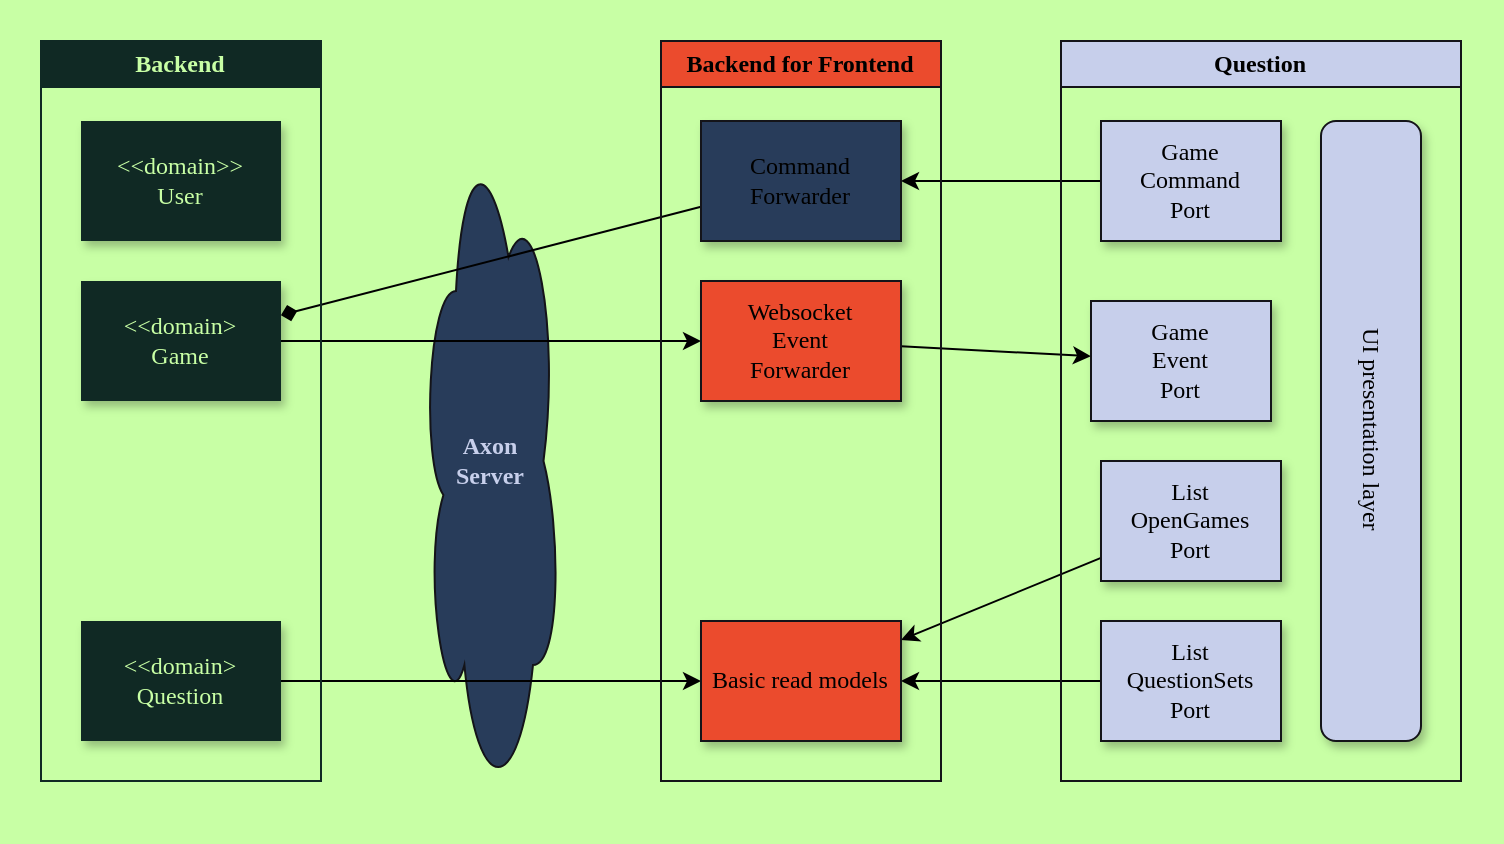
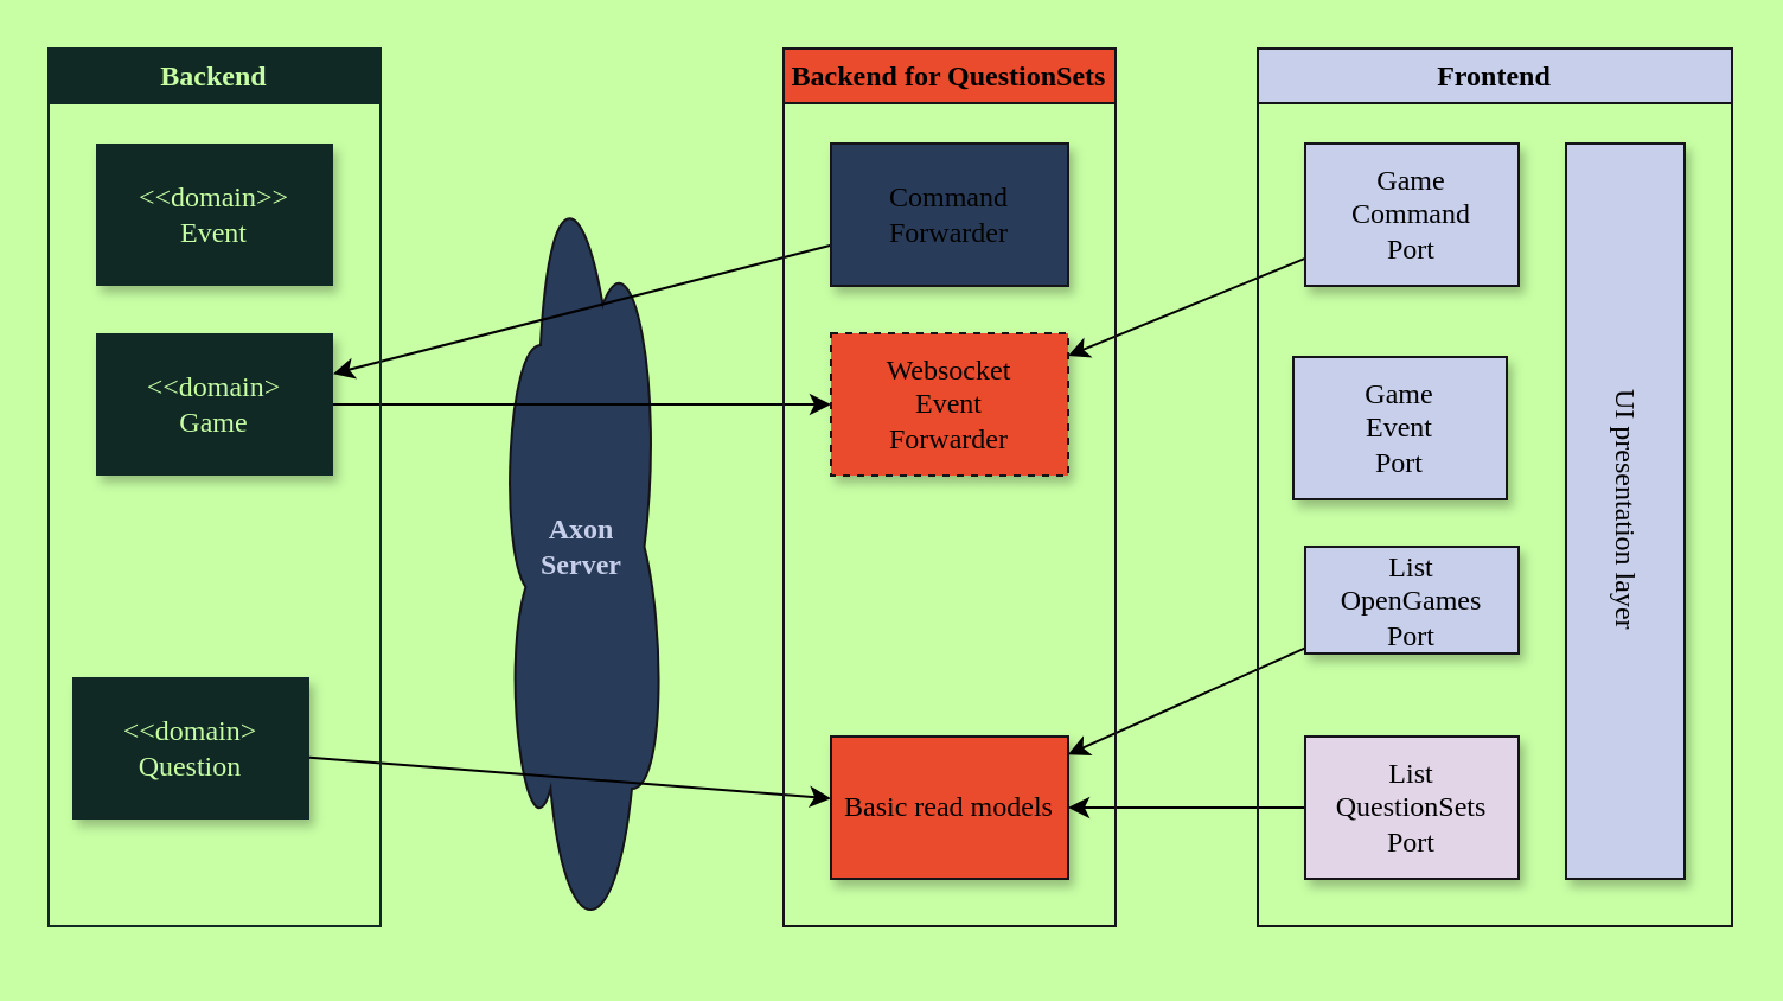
  <mxCell id="0" />
  <mxCell id="1" parent="0" />
  <mxCell id="2" value="Axon&lt;div&gt;Server&lt;/div&gt;" style="ellipse;shape=cloud;whiteSpace=wrap;html=1;rounded=1;hachureGap=4;fontFamily=ES Klarheit Kurrent RD;swimlaneLine=1;fillColor=#283C5A;strokeColor=#141419;fontColor=#C7CFEB;fontStyle=1" parent="1" vertex="1"><mxGeometry x="210" y="60" width="70" height="340" as="geometry" /></mxCell>
- <mxCell id="3" value="" style="endArrow=diamond;html=1;rounded=1;hachureGap=4;fontFamily=Architects Daughter;fontSource=https%3A%2F%2Ffonts.googleapis.com%2Fcss%3Ffamily%3DArchitects%2BDaughter;swimlaneLine=1;" parent="1" source="15" edge="1" target="12"><mxGeometry width="50" height="50" relative="1" as="geometry"><mxPoint x="-180" y="470" as="sourcePoint" /><mxPoint x="195" y="550" as="targetPoint" /></mxGeometry></mxCell>
+ <mxCell id="3" value="" style="endArrow=classic;html=1;rounded=1;hachureGap=4;fontFamily=Architects Daughter;fontSource=https%3A%2F%2Ffonts.googleapis.com%2Fcss%3Ffamily%3DArchitects%2BDaughter;swimlaneLine=1;" parent="1" source="15" edge="1" target="12"><mxGeometry width="50" height="50" relative="1" as="geometry"><mxPoint x="-180" y="470" as="sourcePoint" /><mxPoint x="195" y="550" as="targetPoint" /></mxGeometry></mxCell>
  <mxCell id="4" value="" style="endArrow=classic;html=1;rounded=1;hachureGap=4;fontFamily=Architects Daughter;fontSource=https%3A%2F%2Ffonts.googleapis.com%2Fcss%3Ffamily%3DArchitects%2BDaughter;swimlaneLine=1;" parent="1" target="16" edge="1" source="12"><mxGeometry width="50" height="50" relative="1" as="geometry"><mxPoint x="325" y="550" as="sourcePoint" /><mxPoint x="205" y="560" as="targetPoint" /></mxGeometry></mxCell>
  <mxCell id="5" value="" style="endArrow=classic;html=1;rounded=1;hachureGap=4;fontFamily=Architects Daughter;fontSource=https%3A%2F%2Ffonts.googleapis.com%2Fcss%3Ffamily%3DArchitects%2BDaughter;swimlaneLine=1;" parent="1" target="17" edge="1" source="13"><mxGeometry width="50" height="50" relative="1" as="geometry"><mxPoint x="460" y="550" as="sourcePoint" /><mxPoint x="460" y="425" as="targetPoint" /></mxGeometry></mxCell>
- <mxCell id="6" value="" style="endArrow=classic;html=1;rounded=1;hachureGap=4;fontFamily=Architects Daughter;fontSource=https%3A%2F%2Ffonts.googleapis.com%2Fcss%3Ffamily%3DArchitects%2BDaughter;swimlaneLine=1;" parent="1" source="19" target="15" edge="1"><mxGeometry width="50" height="50" relative="1" as="geometry"><mxPoint x="220" y="300" as="sourcePoint" /><mxPoint x="175" y="340" as="targetPoint" /></mxGeometry></mxCell>
+ <mxCell id="6" value="" style="endArrow=classic;html=1;rounded=1;hachureGap=4;fontFamily=Architects Daughter;fontSource=https%3A%2F%2Ffonts.googleapis.com%2Fcss%3Ffamily%3DArchitects%2BDaughter;swimlaneLine=1;" parent="1" source="19" target="16" edge="1"><mxGeometry width="50" height="50" relative="1" as="geometry"><mxPoint x="220" y="300" as="sourcePoint" /><mxPoint x="175" y="340" as="targetPoint" /></mxGeometry></mxCell>
  <mxCell id="7" value="" style="endArrow=classic;html=1;rounded=1;hachureGap=4;fontFamily=Architects Daughter;fontSource=https%3A%2F%2Ffonts.googleapis.com%2Fcss%3Ffamily%3DArchitects%2BDaughter;swimlaneLine=1;" parent="1" source="22" target="17" edge="1"><mxGeometry width="50" height="50" relative="1" as="geometry"><mxPoint x="590" y="210" as="sourcePoint" /><mxPoint x="590" y="330" as="targetPoint" /></mxGeometry></mxCell>
  <mxCell id="8" value="" style="endArrow=classic;html=1;rounded=1;hachureGap=4;fontFamily=Architects Daughter;fontSource=https%3A%2F%2Ffonts.googleapis.com%2Fcss%3Ffamily%3DArchitects%2BDaughter;swimlaneLine=1;" parent="1" source="21" target="17" edge="1"><mxGeometry width="50" height="50" relative="1" as="geometry"><mxPoint x="195" y="240" as="sourcePoint" /><mxPoint x="195" y="360" as="targetPoint" /></mxGeometry></mxCell>
- <mxCell id="9" value="" style="endArrow=classic;html=1;rounded=1;hachureGap=4;fontFamily=Architects Daughter;fontSource=https%3A%2F%2Ffonts.googleapis.com%2Fcss%3Ffamily%3DArchitects%2BDaughter;swimlaneLine=1;" parent="1" source="16" target="20" edge="1"><mxGeometry width="50" height="50" relative="1" as="geometry"><mxPoint x="335" y="560" as="sourcePoint" /><mxPoint x="335" y="435" as="targetPoint" /></mxGeometry></mxCell>
  <mxCell id="10" value="Backend" style="swimlane;whiteSpace=wrap;html=1;fillColor=#102924;strokeColor=#102924;fontColor=#C8FFA5;fontFamily=ES Klarheit Kurrent RD;shadow=0;" vertex="1" parent="1"><mxGeometry x="20" y="20" width="140" height="370" as="geometry" /></mxCell>
- <mxCell id="11" value="&lt;div&gt;&amp;lt;&amp;lt;domain&amp;gt;&amp;gt;&lt;/div&gt;User" style="rounded=0;whiteSpace=wrap;html=1;hachureGap=4;fontFamily=ES Klarheit Kurrent RD;fillColor=#102924;strokeColor=none;strokeWidth=2;glass=0;shadow=1;swimlaneLine=1;fontColor=#C8FFA5;" parent="10" vertex="1"><mxGeometry x="20" y="40" width="100" height="60" as="geometry" /></mxCell>
+ <mxCell id="11" value="&lt;div&gt;&amp;lt;&amp;lt;domain&amp;gt;&amp;gt;&lt;/div&gt;Event" style="rounded=0;whiteSpace=wrap;html=1;hachureGap=4;fontFamily=ES Klarheit Kurrent RD;fillColor=#102924;strokeColor=none;strokeWidth=2;glass=0;shadow=1;swimlaneLine=1;fontColor=#C8FFA5;" parent="10" vertex="1"><mxGeometry x="20" y="40" width="100" height="60" as="geometry" /></mxCell>
  <mxCell id="12" value="&lt;div&gt;&amp;lt;&amp;lt;domain&amp;gt;&lt;/div&gt;Game" style="rounded=0;whiteSpace=wrap;html=1;hachureGap=4;fontFamily=ES Klarheit Kurrent RD;fillColor=#102924;strokeColor=none;strokeWidth=2;glass=0;shadow=1;swimlaneLine=1;fontColor=#C8FFA5;" parent="10" vertex="1"><mxGeometry x="20" y="120" width="100" height="60" as="geometry" /></mxCell>
- <mxCell id="13" value="&lt;div&gt;&amp;lt;&amp;lt;domain&amp;gt;&lt;/div&gt;Question" style="rounded=0;whiteSpace=wrap;html=1;hachureGap=4;fontFamily=ES Klarheit Kurrent RD;fillColor=#102924;strokeColor=none;strokeWidth=2;glass=0;shadow=1;swimlaneLine=1;fontColor=#C8FFA5;" parent="10" vertex="1"><mxGeometry x="20" y="290" width="100" height="60" as="geometry" /></mxCell>
- <mxCell id="14" value="Backend for Frontend" style="swimlane;whiteSpace=wrap;html=1;fillColor=#EB4B2D;strokeColor=#141419;fontFamily=ES Klarheit Kurrent RD;" vertex="1" parent="1"><mxGeometry x="330" y="20" width="140" height="370" as="geometry" /></mxCell>
+ <mxCell id="13" value="&lt;div&gt;&amp;lt;&amp;lt;domain&amp;gt;&lt;/div&gt;Question" style="rounded=0;whiteSpace=wrap;html=1;hachureGap=4;fontFamily=ES Klarheit Kurrent RD;fillColor=#102924;strokeColor=none;strokeWidth=2;glass=0;shadow=1;swimlaneLine=1;fontColor=#C8FFA5;" parent="10" vertex="1"><mxGeometry x="10" y="265" width="100" height="60" as="geometry" /></mxCell>
+ <mxCell id="14" value="Backend for QuestionSets" style="swimlane;whiteSpace=wrap;html=1;fillColor=#EB4B2D;strokeColor=#141419;fontFamily=ES Klarheit Kurrent RD;" vertex="1" parent="1"><mxGeometry x="330" y="20" width="140" height="370" as="geometry" /></mxCell>
  <mxCell id="15" value="Command Forwarder&lt;div&gt;&lt;/div&gt;" style="rounded=0;whiteSpace=wrap;html=1;hachureGap=4;fontFamily=ES Klarheit Kurrent RD;fillColor=#283c5a;strokeColor=#141419;shadow=1;swimlaneLine=1;" parent="14" vertex="1"><mxGeometry x="20" y="40" width="100" height="60" as="geometry" /></mxCell>
- <mxCell id="16" value="&lt;div&gt;Websocket&lt;/div&gt;Event&lt;div&gt;Forwarder&lt;div&gt;&lt;/div&gt;&lt;/div&gt;" style="rounded=0;whiteSpace=wrap;html=1;hachureGap=4;fontFamily=ES Klarheit Kurrent RD;fillColor=#EB4B2D;strokeColor=#141419;shadow=1;swimlaneLine=1;" parent="14" vertex="1"><mxGeometry x="20" y="120" width="100" height="60" as="geometry" /></mxCell>
+ <mxCell id="16" value="&lt;div&gt;Websocket&lt;/div&gt;Event&lt;div&gt;Forwarder&lt;div&gt;&lt;/div&gt;&lt;/div&gt;" style="rounded=0;whiteSpace=wrap;html=1;hachureGap=4;fontFamily=ES Klarheit Kurrent RD;fillColor=#EB4B2D;strokeColor=#141419;shadow=1;swimlaneLine=1;dashed=1;" parent="14" vertex="1"><mxGeometry x="20" y="120" width="100" height="60" as="geometry" /></mxCell>
  <mxCell id="17" value="Basic read models&lt;div&gt;&lt;div&gt;&lt;/div&gt;&lt;/div&gt;" style="rounded=0;whiteSpace=wrap;html=1;hachureGap=4;fontFamily=ES Klarheit Kurrent RD;fillColor=#EB4B2D;strokeColor=#141419;shadow=1;swimlaneLine=1;" parent="14" vertex="1"><mxGeometry x="20" y="290" width="100" height="60" as="geometry" /></mxCell>
- <mxCell id="18" value="Question" style="swimlane;whiteSpace=wrap;html=1;fillColor=#C7CFEB;strokeColor=#141419;fontFamily=ES Klarheit Kurrent RD;" vertex="1" parent="1"><mxGeometry x="530" y="20" width="200" height="370" as="geometry" /></mxCell>
+ <mxCell id="18" value="Frontend" style="swimlane;whiteSpace=wrap;html=1;fillColor=#C7CFEB;strokeColor=#141419;fontFamily=ES Klarheit Kurrent RD;" vertex="1" parent="1"><mxGeometry x="530" y="20" width="200" height="370" as="geometry" /></mxCell>
  <mxCell id="19" value="Game&lt;div&gt;Command&lt;/div&gt;&lt;div&gt;Port&lt;div&gt;&lt;div&gt;&lt;/div&gt;&lt;/div&gt;&lt;/div&gt;" style="rounded=0;whiteSpace=wrap;html=1;hachureGap=4;fontFamily=ES Klarheit Kurrent RD;fillColor=#C7CFEB;strokeColor=#141419;shadow=1;swimlaneLine=1;" parent="18" vertex="1"><mxGeometry x="20" y="40" width="90" height="60" as="geometry" /></mxCell>
  <mxCell id="20" value="Game&lt;div&gt;Event&lt;/div&gt;&lt;div&gt;Port&lt;div&gt;&lt;div&gt;&lt;div&gt;&lt;/div&gt;&lt;/div&gt;&lt;/div&gt;&lt;/div&gt;" style="rounded=0;whiteSpace=wrap;html=1;hachureGap=4;fontFamily=ES Klarheit Kurrent RD;fillColor=#C7CFEB;strokeColor=#141419;shadow=1;swimlaneLine=1;" parent="18" vertex="1"><mxGeometry x="15" y="130" width="90" height="60" as="geometry" /></mxCell>
- <mxCell id="21" value="List&lt;div&gt;Open&lt;span style=&quot;background-color: initial;&quot;&gt;Games&lt;/span&gt;&lt;/div&gt;&lt;div&gt;&lt;span style=&quot;background-color: initial;&quot;&gt;Port&lt;/span&gt;&lt;div&gt;&lt;div&gt;&lt;div&gt;&lt;div&gt;&lt;div&gt;&lt;/div&gt;&lt;/div&gt;&lt;/div&gt;&lt;/div&gt;&lt;/div&gt;&lt;/div&gt;" style="rounded=0;whiteSpace=wrap;html=1;hachureGap=4;fontFamily=ES Klarheit Kurrent RD;fillColor=#C7CFEB;strokeColor=#141419;shadow=1;swimlaneLine=1;" parent="18" vertex="1"><mxGeometry x="20" y="210" width="90" height="60" as="geometry" /></mxCell>
- <mxCell id="22" value="List&lt;div&gt;QuestionSets&lt;/div&gt;&lt;div&gt;Port&lt;div&gt;&lt;div&gt;&lt;div&gt;&lt;div&gt;&lt;div&gt;&lt;/div&gt;&lt;/div&gt;&lt;/div&gt;&lt;/div&gt;&lt;/div&gt;&lt;/div&gt;" style="rounded=0;whiteSpace=wrap;html=1;hachureGap=4;fontFamily=ES Klarheit Kurrent RD;fillColor=#C7CFEB;strokeColor=#141419;shadow=1;swimlaneLine=1;" parent="18" vertex="1"><mxGeometry x="20" y="290" width="90" height="60" as="geometry" /></mxCell>
- <mxCell id="23" value="UI presentation layer&lt;div&gt;&lt;div&gt;&lt;div&gt;&lt;div&gt;&lt;/div&gt;&lt;/div&gt;&lt;/div&gt;&lt;/div&gt;" style="whiteSpace=wrap;html=1;hachureGap=4;fontFamily=ES Klarheit Kurrent RD;fillColor=#C7CFEB;strokeColor=#141419;shadow=1;swimlaneLine=1;textDirection=vertical-lr;rounded=1;" parent="18" vertex="1"><mxGeometry x="130" y="40" width="50" height="310" as="geometry" /></mxCell>
+ <mxCell id="21" value="List&lt;div&gt;Open&lt;span style=&quot;background-color: initial;&quot;&gt;Games&lt;/span&gt;&lt;/div&gt;&lt;div&gt;&lt;span style=&quot;background-color: initial;&quot;&gt;Port&lt;/span&gt;&lt;div&gt;&lt;div&gt;&lt;div&gt;&lt;div&gt;&lt;div&gt;&lt;/div&gt;&lt;/div&gt;&lt;/div&gt;&lt;/div&gt;&lt;/div&gt;&lt;/div&gt;" style="rounded=0;whiteSpace=wrap;html=1;hachureGap=4;fontFamily=ES Klarheit Kurrent RD;fillColor=#C7CFEB;strokeColor=#141419;shadow=1;swimlaneLine=1;" parent="18" vertex="1"><mxGeometry x="20" y="210" width="90" height="45" as="geometry" /></mxCell>
+ <mxCell id="22" value="List&lt;div&gt;QuestionSets&lt;/div&gt;&lt;div&gt;Port&lt;div&gt;&lt;div&gt;&lt;div&gt;&lt;div&gt;&lt;div&gt;&lt;/div&gt;&lt;/div&gt;&lt;/div&gt;&lt;/div&gt;&lt;/div&gt;&lt;/div&gt;" style="rounded=0;whiteSpace=wrap;html=1;hachureGap=4;fontFamily=ES Klarheit Kurrent RD;fillColor=#e1d5e7;strokeColor=#141419;shadow=1;swimlaneLine=1;" parent="18" vertex="1"><mxGeometry x="20" y="290" width="90" height="60" as="geometry" /></mxCell>
+ <mxCell id="23" value="UI presentation layer&lt;div&gt;&lt;div&gt;&lt;div&gt;&lt;div&gt;&lt;/div&gt;&lt;/div&gt;&lt;/div&gt;&lt;/div&gt;" style="rounded=0;whiteSpace=wrap;html=1;hachureGap=4;fontFamily=ES Klarheit Kurrent RD;fillColor=#C7CFEB;strokeColor=#141419;shadow=1;swimlaneLine=1;textDirection=vertical-lr;" parent="18" vertex="1"><mxGeometry x="130" y="40" width="50" height="310" as="geometry" /></mxCell>
